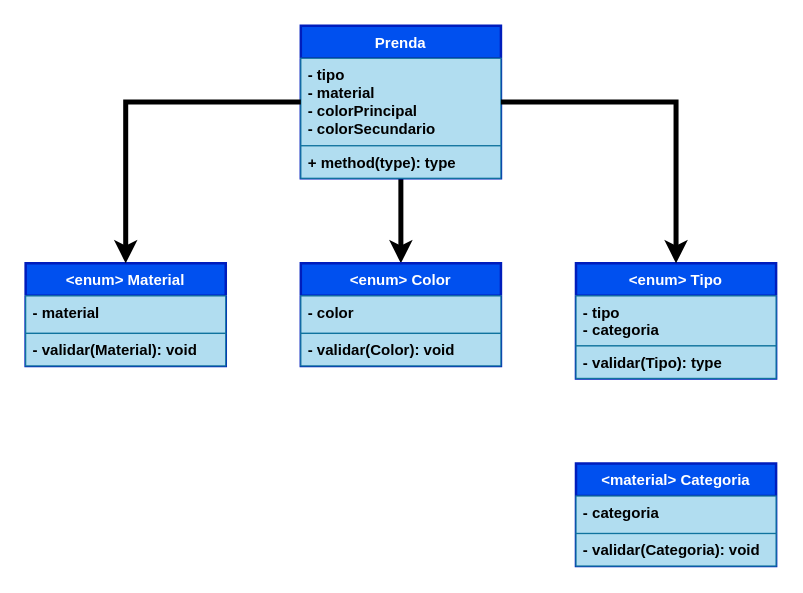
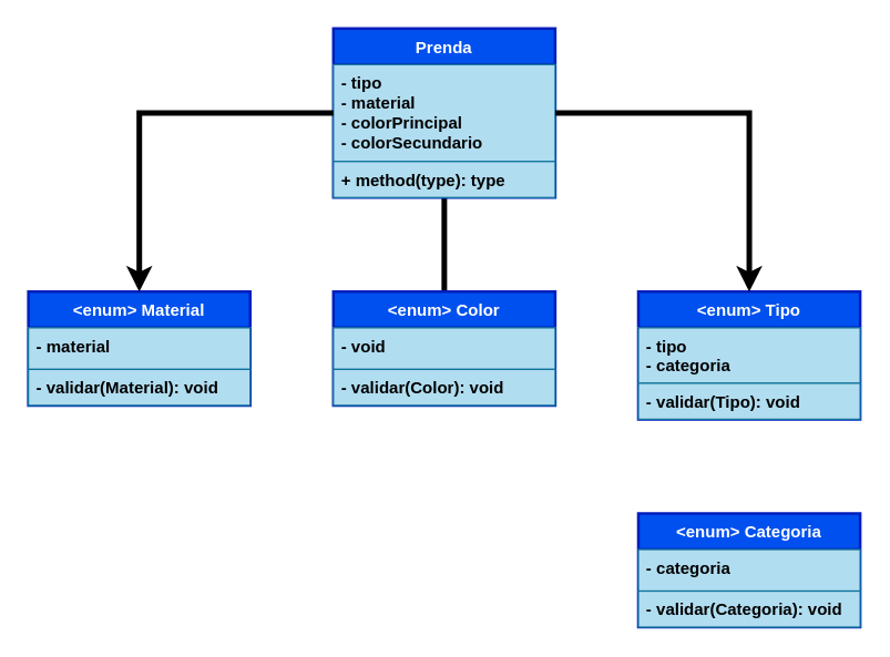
  <mxCell id="0" />
  <mxCell id="1" parent="0" />
- <mxCell id="2" style="edgeStyle=none;rounded=0;orthogonalLoop=1;jettySize=auto;html=1;exitX=0.5;exitY=1;exitDx=0;exitDy=0;entryX=0.5;entryY=0;entryDx=0;entryDy=0;fontFamily=Helvetica;fontSize=12;fontColor=#ffffff;fontStyle=1;strokeWidth=4;strokeColor=#000000;" parent="1" source="3" target="17" edge="1"><mxGeometry relative="1" as="geometry" /></mxCell>
+ <mxCell id="2" style="edgeStyle=none;rounded=0;orthogonalLoop=1;jettySize=auto;html=1;exitX=0.5;exitY=1;exitDx=0;exitDy=0;entryX=0.5;entryY=0;entryDx=0;entryDy=0;fontFamily=Helvetica;fontSize=12;fontColor=#ffffff;fontStyle=1;strokeWidth=4;strokeColor=#000000;endArrow=none;" parent="1" source="3" target="17" edge="1"><mxGeometry relative="1" as="geometry" /></mxCell>
  <mxCell id="3" value="Prenda" style="swimlane;fontStyle=1;align=center;verticalAlign=top;childLayout=stackLayout;horizontal=1;startSize=26;horizontalStack=0;resizeParent=1;resizeParentMax=0;resizeLast=0;collapsible=1;marginBottom=0;whiteSpace=wrap;html=1;fillColor=#0050ef;fontColor=#ffffff;strokeColor=#001DBC;strokeWidth=2;" parent="1" vertex="1"><mxGeometry x="240" y="20" width="160" height="122" as="geometry" /></mxCell>
  <mxCell id="4" value="- tipo&lt;br&gt;- material&lt;br&gt;- colorPrincipal&lt;br&gt;- colorSecundario" style="text;strokeColor=#10739e;fillColor=#b1ddf0;align=left;verticalAlign=top;spacingLeft=4;spacingRight=4;overflow=hidden;rotatable=0;points=[[0,0.5],[1,0.5]];portConstraint=eastwest;fontColor=#000000;fontStyle=1;whiteSpace=wrap;html=1;" parent="3" vertex="1"><mxGeometry y="26" width="160" height="70" as="geometry" /></mxCell>
  <mxCell id="5" value="+ method(type): type" style="text;strokeColor=#10739e;fillColor=#b1ddf0;align=left;verticalAlign=top;spacingLeft=4;spacingRight=4;overflow=hidden;rotatable=0;points=[[0,0.5],[1,0.5]];portConstraint=eastwest;whiteSpace=wrap;html=1;fontColor=#000000;fontStyle=1" parent="3" vertex="1"><mxGeometry y="96" width="160" height="26" as="geometry" /></mxCell>
  <mxCell id="6" value="&amp;lt;enum&amp;gt; Material" style="swimlane;fontStyle=1;align=center;verticalAlign=top;childLayout=stackLayout;horizontal=1;startSize=26;horizontalStack=0;resizeParent=1;resizeParentMax=0;resizeLast=0;collapsible=1;marginBottom=0;whiteSpace=wrap;html=1;fillColor=#0050ef;fontColor=#ffffff;strokeColor=#001DBC;strokeWidth=2;" parent="1" vertex="1"><mxGeometry x="20" y="210" width="160" height="82" as="geometry" /></mxCell>
  <mxCell id="7" value="- material" style="text;strokeColor=#10739e;fillColor=#b1ddf0;align=left;verticalAlign=top;spacingLeft=4;spacingRight=4;overflow=hidden;rotatable=0;points=[[0,0.5],[1,0.5]];portConstraint=eastwest;whiteSpace=wrap;html=1;fontColor=#000000;fontStyle=1" parent="6" vertex="1"><mxGeometry y="26" width="160" height="30" as="geometry" /></mxCell>
  <mxCell id="8" value="- validar(Material): void" style="text;strokeColor=#10739e;fillColor=#b1ddf0;align=left;verticalAlign=top;spacingLeft=4;spacingRight=4;overflow=hidden;rotatable=0;points=[[0,0.5],[1,0.5]];portConstraint=eastwest;whiteSpace=wrap;html=1;fontColor=#000000;fontStyle=1" parent="6" vertex="1"><mxGeometry y="56" width="160" height="26" as="geometry" /></mxCell>
  <mxCell id="9" value="&amp;lt;enum&amp;gt; Tipo" style="swimlane;fontStyle=1;align=center;verticalAlign=top;childLayout=stackLayout;horizontal=1;startSize=26;horizontalStack=0;resizeParent=1;resizeParentMax=0;resizeLast=0;collapsible=1;marginBottom=0;whiteSpace=wrap;html=1;fillColor=#0050ef;fontColor=#ffffff;strokeColor=#001DBC;strokeWidth=2;" parent="1" vertex="1"><mxGeometry x="460" y="210" width="160" height="92" as="geometry" /></mxCell>
  <mxCell id="10" value="- tipo&lt;div&gt;- categoria&lt;/div&gt;" style="text;strokeColor=#10739e;fillColor=#b1ddf0;align=left;verticalAlign=top;spacingLeft=4;spacingRight=4;overflow=hidden;rotatable=0;points=[[0,0.5],[1,0.5]];portConstraint=eastwest;whiteSpace=wrap;html=1;fontColor=#000000;fontStyle=1" parent="9" vertex="1"><mxGeometry y="26" width="160" height="40" as="geometry" /></mxCell>
- <mxCell id="11" value="- validar(Tipo): type" style="text;strokeColor=#10739e;fillColor=#b1ddf0;align=left;verticalAlign=top;spacingLeft=4;spacingRight=4;overflow=hidden;rotatable=0;points=[[0,0.5],[1,0.5]];portConstraint=eastwest;whiteSpace=wrap;html=1;fontColor=#000000;fontStyle=1" parent="9" vertex="1"><mxGeometry y="66" width="160" height="26" as="geometry" /></mxCell>
- <mxCell id="12" value="&amp;lt;material&amp;gt; Categoria" style="swimlane;fontStyle=1;align=center;verticalAlign=top;childLayout=stackLayout;horizontal=1;startSize=26;horizontalStack=0;resizeParent=1;resizeParentMax=0;resizeLast=0;collapsible=1;marginBottom=0;whiteSpace=wrap;html=1;fillColor=#0050ef;fontColor=#ffffff;strokeColor=#001DBC;strokeWidth=2;" parent="1" vertex="1"><mxGeometry x="460" y="370" width="160" height="82" as="geometry" /></mxCell>
+ <mxCell id="11" value="- validar(Tipo): void" style="text;strokeColor=#10739e;fillColor=#b1ddf0;align=left;verticalAlign=top;spacingLeft=4;spacingRight=4;overflow=hidden;rotatable=0;points=[[0,0.5],[1,0.5]];portConstraint=eastwest;whiteSpace=wrap;html=1;fontColor=#000000;fontStyle=1" parent="9" vertex="1"><mxGeometry y="66" width="160" height="26" as="geometry" /></mxCell>
+ <mxCell id="12" value="&amp;lt;enum&amp;gt; Categoria" style="swimlane;fontStyle=1;align=center;verticalAlign=top;childLayout=stackLayout;horizontal=1;startSize=26;horizontalStack=0;resizeParent=1;resizeParentMax=0;resizeLast=0;collapsible=1;marginBottom=0;whiteSpace=wrap;html=1;fillColor=#0050ef;fontColor=#ffffff;strokeColor=#001DBC;strokeWidth=2;" parent="1" vertex="1"><mxGeometry x="460" y="370" width="160" height="82" as="geometry" /></mxCell>
  <mxCell id="13" value="&lt;span style=&quot;background-color: initial;&quot;&gt;- categoria&lt;/span&gt;" style="text;strokeColor=#10739e;fillColor=#b1ddf0;align=left;verticalAlign=top;spacingLeft=4;spacingRight=4;overflow=hidden;rotatable=0;points=[[0,0.5],[1,0.5]];portConstraint=eastwest;whiteSpace=wrap;html=1;fontColor=#000000;fontStyle=1" parent="12" vertex="1"><mxGeometry y="26" width="160" height="30" as="geometry" /></mxCell>
  <mxCell id="14" value="- validar(Categoria): void" style="text;strokeColor=#10739e;fillColor=#b1ddf0;align=left;verticalAlign=top;spacingLeft=4;spacingRight=4;overflow=hidden;rotatable=0;points=[[0,0.5],[1,0.5]];portConstraint=eastwest;whiteSpace=wrap;html=1;fontColor=#000000;fontStyle=1" parent="12" vertex="1"><mxGeometry y="56" width="160" height="26" as="geometry" /></mxCell>
  <mxCell id="15" style="edgeStyle=orthogonalEdgeStyle;rounded=0;orthogonalLoop=1;jettySize=auto;html=1;exitX=0;exitY=0.5;exitDx=0;exitDy=0;entryX=0.5;entryY=0;entryDx=0;entryDy=0;fontFamily=Helvetica;fontSize=12;fontColor=#ffffff;fontStyle=1;strokeWidth=4;strokeColor=#000000;" parent="1" source="4" target="6" edge="1"><mxGeometry relative="1" as="geometry" /></mxCell>
  <mxCell id="16" style="edgeStyle=orthogonalEdgeStyle;rounded=0;orthogonalLoop=1;jettySize=auto;html=1;exitX=1;exitY=0.5;exitDx=0;exitDy=0;fontFamily=Helvetica;fontSize=12;fontColor=#ffffff;fontStyle=1;strokeWidth=4;strokeColor=#000000;" parent="1" source="4" target="9" edge="1"><mxGeometry relative="1" as="geometry" /></mxCell>
  <mxCell id="17" value="&amp;lt;enum&amp;gt; Color" style="swimlane;fontStyle=1;align=center;verticalAlign=top;childLayout=stackLayout;horizontal=1;startSize=26;horizontalStack=0;resizeParent=1;resizeParentMax=0;resizeLast=0;collapsible=1;marginBottom=0;whiteSpace=wrap;html=1;fillColor=#0050ef;fontColor=#ffffff;strokeColor=#001DBC;strokeWidth=2;" parent="1" vertex="1"><mxGeometry x="240" y="210" width="160" height="82" as="geometry" /></mxCell>
- <mxCell id="18" value="- color" style="text;strokeColor=#10739e;fillColor=#b1ddf0;align=left;verticalAlign=top;spacingLeft=4;spacingRight=4;overflow=hidden;rotatable=0;points=[[0,0.5],[1,0.5]];portConstraint=eastwest;whiteSpace=wrap;html=1;fontColor=#000000;fontStyle=1" parent="17" vertex="1"><mxGeometry y="26" width="160" height="30" as="geometry" /></mxCell>
+ <mxCell id="18" value="- void" style="text;strokeColor=#10739e;fillColor=#b1ddf0;align=left;verticalAlign=top;spacingLeft=4;spacingRight=4;overflow=hidden;rotatable=0;points=[[0,0.5],[1,0.5]];portConstraint=eastwest;whiteSpace=wrap;html=1;fontColor=#000000;fontStyle=1" parent="17" vertex="1"><mxGeometry y="26" width="160" height="30" as="geometry" /></mxCell>
  <mxCell id="19" value="- validar(Color): void" style="text;strokeColor=#10739e;fillColor=#b1ddf0;align=left;verticalAlign=top;spacingLeft=4;spacingRight=4;overflow=hidden;rotatable=0;points=[[0,0.5],[1,0.5]];portConstraint=eastwest;whiteSpace=wrap;html=1;fontColor=#000000;fontStyle=1" parent="17" vertex="1"><mxGeometry y="56" width="160" height="26" as="geometry" /></mxCell>
